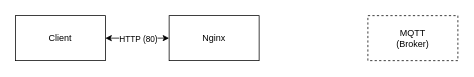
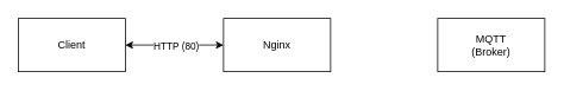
  <mxCell id="0" />
  <mxCell id="1" parent="0" />
  <mxCell id="2" value="" style="edgeStyle=none;html=1;endArrow=classic;endFill=1;startArrow=classic;startFill=1;" edge="1" parent="1" source="4" target="5"><mxGeometry relative="1" as="geometry" /></mxCell>
  <mxCell id="3" value="HTTP (80)" style="edgeLabel;html=1;align=center;verticalAlign=middle;resizable=0;points=[];" vertex="1" connectable="0" parent="2"><mxGeometry x="0.023" relative="1" as="geometry"><mxPoint as="offset" /></mxGeometry></mxCell>
  <mxCell id="4" value="Client" style="rounded=0;whiteSpace=wrap;html=1;" vertex="1" parent="1"><mxGeometry x="20" y="20" width="120" height="60" as="geometry" /></mxCell>
- <mxCell id="5" value="Nginx" style="rounded=0;whiteSpace=wrap;html=1;" vertex="1" parent="1"><mxGeometry x="225" y="20" width="120" height="60" as="geometry" /></mxCell>
- <mxCell id="6" value="MQTT&lt;div&gt;(Broker)&lt;/div&gt;" style="rounded=0;whiteSpace=wrap;html=1;dashed=1;" vertex="1" parent="1"><mxGeometry x="490" y="20" width="120" height="60" as="geometry" /></mxCell>
+ <mxCell id="5" value="Nginx" style="rounded=0;whiteSpace=wrap;html=1;" vertex="1" parent="1"><mxGeometry x="250" y="20" width="120" height="60" as="geometry" /></mxCell>
+ <mxCell id="6" value="MQTT&lt;div&gt;(Broker)&lt;/div&gt;" style="rounded=0;whiteSpace=wrap;html=1;" vertex="1" parent="1"><mxGeometry x="490" y="20" width="120" height="60" as="geometry" /></mxCell>
